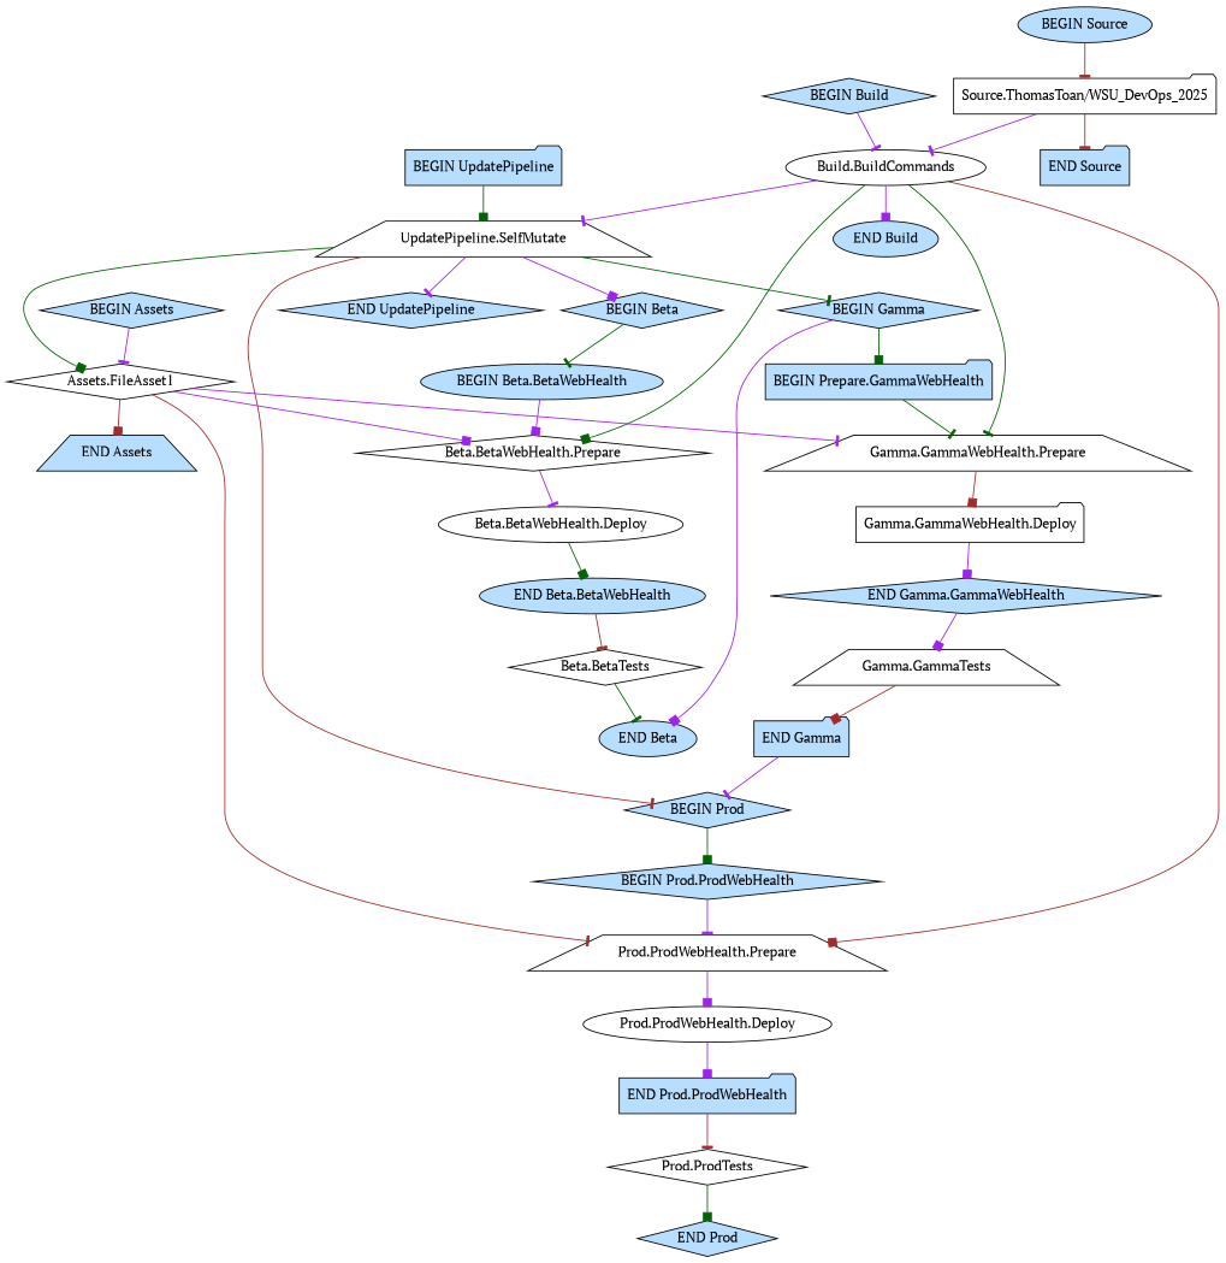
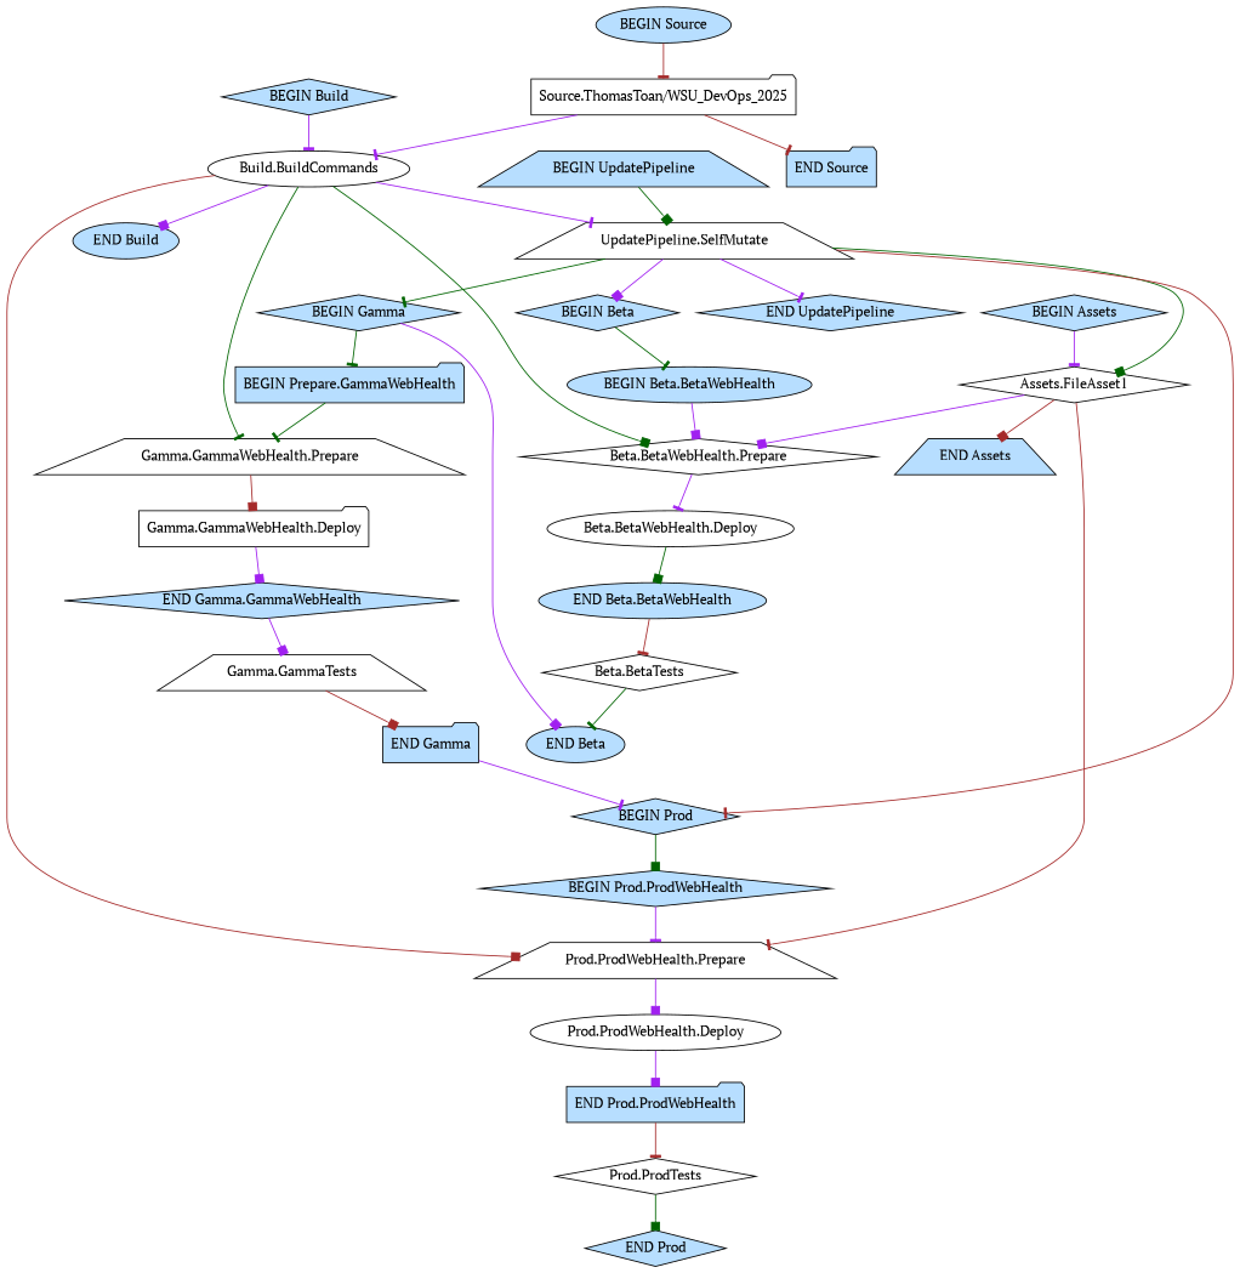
  digraph {
    fontname="PT Serif"
    node [fontname="PT Serif" shape=diamond fillcolor="#b7deff" style=filled]
    edge [arrowhead=box color=purple fontname="PT Serif"]
    "Build.BuildCommands" [shape=ellipse fillcolor="" style=""]
    "BEGIN Build"
    "END Build" [shape=ellipse]
    "UpdatePipeline.SelfMutate" [shape=trapezium fillcolor="" style=""]
    "Beta.BetaWebHealth.Prepare" [fillcolor="" style=""]
    "Gamma.GammaWebHealth.Prepare" [shape=trapezium fillcolor="" style=""]
    "Prod.ProdWebHealth.Prepare" [shape=trapezium fillcolor="" style=""]
    "END UpdatePipeline"
    "Assets.FileAsset1" [fillcolor="" style=""]
    "BEGIN Beta"
    "BEGIN Gamma"
    "BEGIN Prod"
    "Beta.BetaWebHealth.Deploy" [shape=ellipse fillcolor="" style=""]
    "Gamma.GammaWebHealth.Deploy" [shape=folder fillcolor="" style=""]
    "Prod.ProdWebHealth.Deploy" [shape=ellipse fillcolor="" style=""]
    "Source.ThomasToan/WSU_DevOps_2025" [shape=folder fillcolor="" style=""]
    "END Source" [shape=folder]
-   "BEGIN UpdatePipeline" [shape=folder]
+   "BEGIN UpdatePipeline" [shape=trapezium]
    "END Assets" [shape=trapezium]
    "BEGIN Beta.BetaWebHealth" [shape=ellipse]
    "END Beta" [shape=ellipse]
    n22 [label="BEGIN Prepare.GammaWebHealth" shape=folder]
    "BEGIN Prod.ProdWebHealth"
    "BEGIN Assets"
    "END Beta.BetaWebHealth" [shape=ellipse]
    "Beta.BetaTests" [fillcolor="" style=""]
    "END Gamma" [shape=folder]
    "Gamma.GammaTests" [shape=trapezium fillcolor="" style=""]
    "END Gamma.GammaWebHealth"
    "END Prod.ProdWebHealth" [shape=folder]
    "Prod.ProdTests" [fillcolor="" style=""]
    "END Prod"
    "BEGIN Source" [shape=ellipse]
    "Build.BuildCommands" -> "END Build"
    "Build.BuildCommands" -> "UpdatePipeline.SelfMutate" [arrowhead=tee]
    "Build.BuildCommands" -> "Beta.BetaWebHealth.Prepare" [color=darkgreen]
    "Build.BuildCommands" -> "Gamma.GammaWebHealth.Prepare" [arrowhead=tee color=darkgreen]
    "Build.BuildCommands" -> "Prod.ProdWebHealth.Prepare" [color=brown]
    "BEGIN Build" -> "Build.BuildCommands" [arrowhead=tee]
    "UpdatePipeline.SelfMutate" -> "END UpdatePipeline" [arrowhead=tee]
    "UpdatePipeline.SelfMutate" -> "Assets.FileAsset1" [color=darkgreen]
    "UpdatePipeline.SelfMutate" -> "BEGIN Beta"
    "UpdatePipeline.SelfMutate" -> "BEGIN Gamma" [arrowhead=tee color=darkgreen]
    "UpdatePipeline.SelfMutate" -> "BEGIN Prod" [arrowhead=tee color=brown]
    "Beta.BetaWebHealth.Prepare" -> "Beta.BetaWebHealth.Deploy" [arrowhead=tee]
    "Gamma.GammaWebHealth.Prepare" -> "Gamma.GammaWebHealth.Deploy" [color=brown]
    "Prod.ProdWebHealth.Prepare" -> "Prod.ProdWebHealth.Deploy"
    "Assets.FileAsset1" -> "Beta.BetaWebHealth.Prepare"
-   "Assets.FileAsset1" -> "Gamma.GammaWebHealth.Prepare" [arrowhead=tee]
    "Assets.FileAsset1" -> "Prod.ProdWebHealth.Prepare" [arrowhead=tee color=brown]
    "Assets.FileAsset1" -> "END Assets" [color=brown]
    "BEGIN Beta" -> "BEGIN Beta.BetaWebHealth" [arrowhead=tee color=darkgreen]
    "BEGIN Gamma" -> "END Beta"
-   "BEGIN Gamma" -> n22 [color=darkgreen]
+   "BEGIN Gamma" -> n22 [arrowhead=tee color=darkgreen]
    "BEGIN Prod" -> "BEGIN Prod.ProdWebHealth" [color=darkgreen]
    "Beta.BetaWebHealth.Deploy" -> "END Beta.BetaWebHealth" [color=darkgreen]
    "Gamma.GammaWebHealth.Deploy" -> "END Gamma.GammaWebHealth"
    "Prod.ProdWebHealth.Deploy" -> "END Prod.ProdWebHealth"
    "Source.ThomasToan/WSU_DevOps_2025" -> "Build.BuildCommands" [arrowhead=tee]
    "Source.ThomasToan/WSU_DevOps_2025" -> "END Source" [arrowhead=tee color=brown]
    "BEGIN UpdatePipeline" -> "UpdatePipeline.SelfMutate" [color=darkgreen]
    "BEGIN Beta.BetaWebHealth" -> "Beta.BetaWebHealth.Prepare"
    n22 -> "Gamma.GammaWebHealth.Prepare" [arrowhead=tee color=darkgreen]
    "BEGIN Prod.ProdWebHealth" -> "Prod.ProdWebHealth.Prepare" [arrowhead=tee]
    "BEGIN Assets" -> "Assets.FileAsset1" [arrowhead=tee]
    "END Beta.BetaWebHealth" -> "Beta.BetaTests" [arrowhead=tee color=brown]
    "Beta.BetaTests" -> "END Beta" [arrowhead=tee color=darkgreen]
    "END Gamma" -> "BEGIN Prod" [arrowhead=tee]
    "Gamma.GammaTests" -> "END Gamma" [color=brown]
    "END Gamma.GammaWebHealth" -> "Gamma.GammaTests"
    "END Prod.ProdWebHealth" -> "Prod.ProdTests" [arrowhead=tee color=brown]
    "Prod.ProdTests" -> "END Prod" [color=darkgreen]
    "BEGIN Source" -> "Source.ThomasToan/WSU_DevOps_2025" [arrowhead=tee color=brown]
  }
